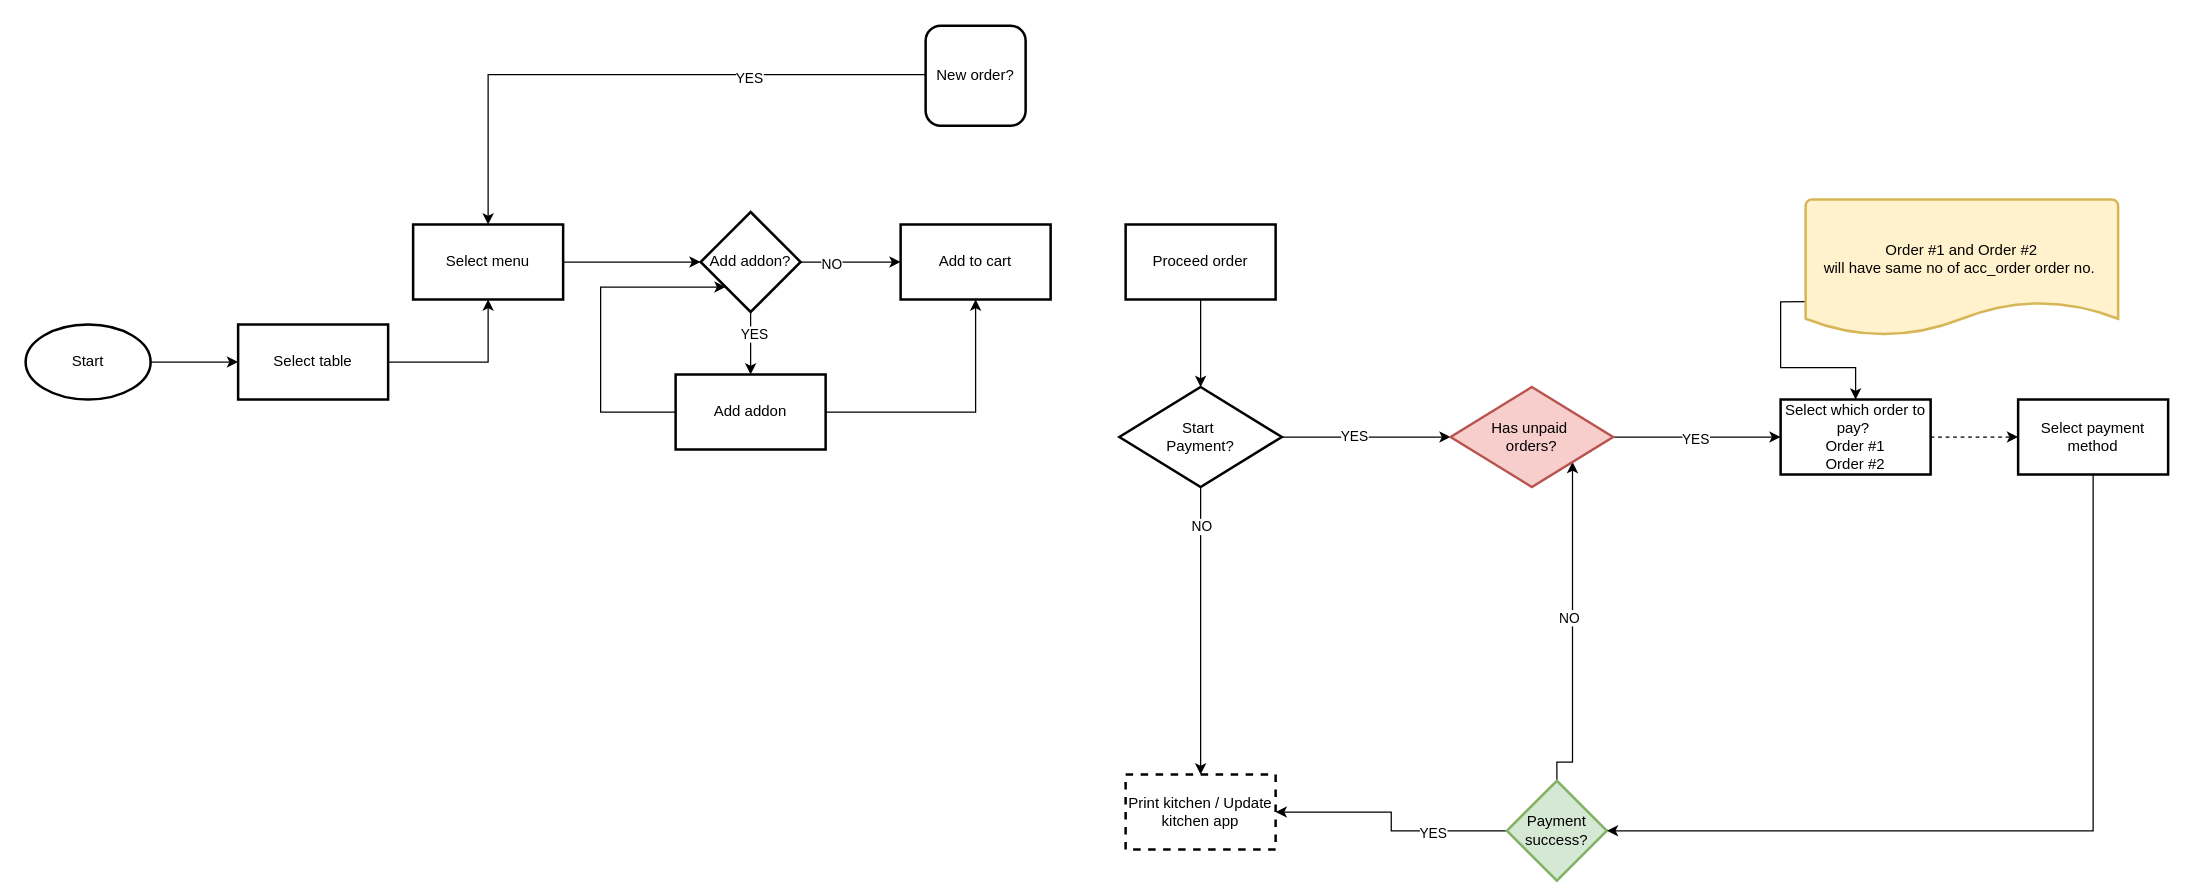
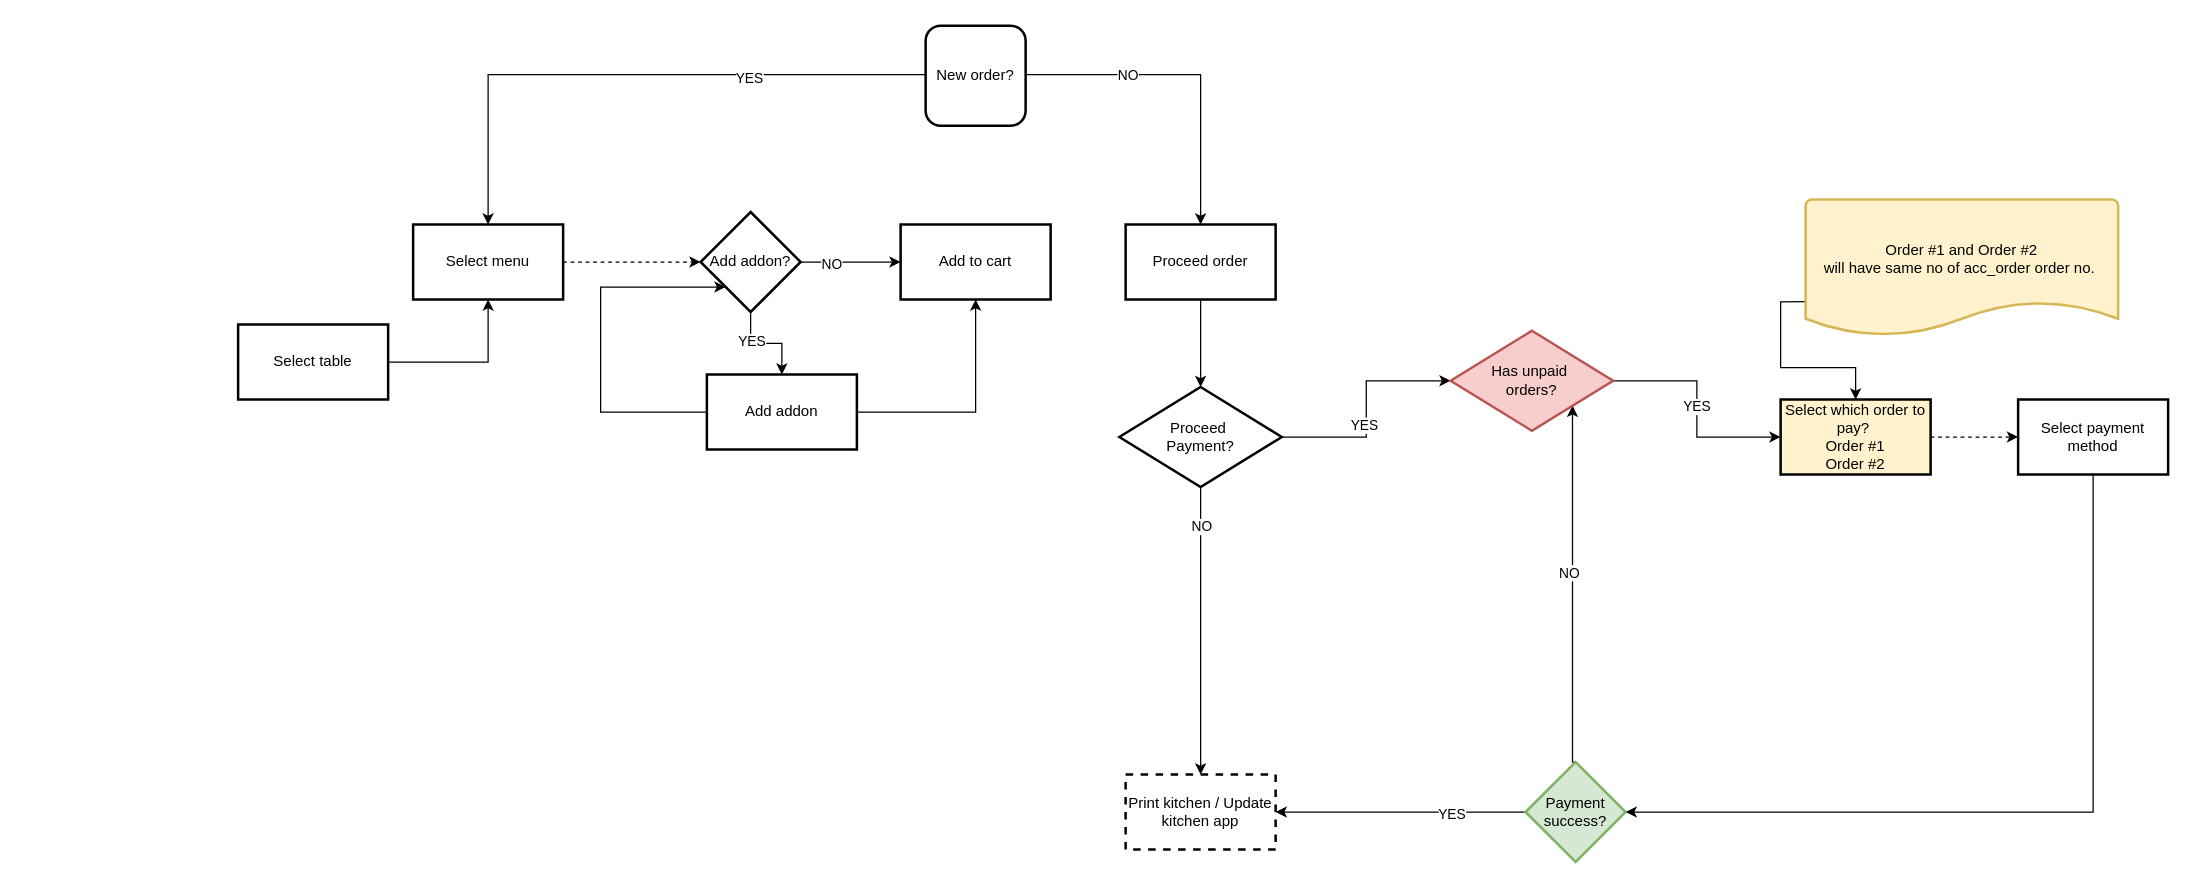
  <mxCell id="0" />
  <mxCell id="1" parent="0" />
- <mxCell id="2" value="" style="edgeStyle=orthogonalEdgeStyle;rounded=0;orthogonalLoop=1;jettySize=auto;html=1;" parent="1" source="3" target="5" edge="1"><mxGeometry relative="1" as="geometry" /></mxCell>
- <mxCell id="3" value="Start" style="strokeWidth=2;html=1;shape=mxgraph.flowchart.start_1;whiteSpace=wrap;" parent="1" vertex="1"><mxGeometry x="20" y="259" width="100" height="60" as="geometry" /></mxCell>
  <mxCell id="4" value="" style="edgeStyle=orthogonalEdgeStyle;rounded=0;orthogonalLoop=1;jettySize=auto;html=1;" parent="1" source="5" target="7" edge="1"><mxGeometry relative="1" as="geometry" /></mxCell>
  <mxCell id="5" value="Select table" style="whiteSpace=wrap;html=1;strokeWidth=2;" parent="1" vertex="1"><mxGeometry x="190" y="259" width="120" height="60" as="geometry" /></mxCell>
- <mxCell id="6" value="" style="edgeStyle=orthogonalEdgeStyle;rounded=0;orthogonalLoop=1;jettySize=auto;html=1;" parent="1" source="7" target="12" edge="1"><mxGeometry relative="1" as="geometry" /></mxCell>
+ <mxCell id="6" value="" style="edgeStyle=orthogonalEdgeStyle;rounded=0;orthogonalLoop=1;jettySize=auto;html=1;dashed=1;" parent="1" source="7" target="12" edge="1"><mxGeometry relative="1" as="geometry" /></mxCell>
  <mxCell id="7" value="Select menu" style="whiteSpace=wrap;html=1;strokeWidth=2;" parent="1" vertex="1"><mxGeometry x="330" y="179" width="120" height="60" as="geometry" /></mxCell>
  <mxCell id="8" value="" style="edgeStyle=orthogonalEdgeStyle;rounded=0;orthogonalLoop=1;jettySize=auto;html=1;" parent="1" source="12" target="15" edge="1"><mxGeometry relative="1" as="geometry" /></mxCell>
  <mxCell id="9" value="YES" style="edgeLabel;html=1;align=center;verticalAlign=middle;resizable=0;points=[];" parent="8" vertex="1" connectable="0"><mxGeometry x="-0.325" y="2" relative="1" as="geometry"><mxPoint as="offset" /></mxGeometry></mxCell>
  <mxCell id="10" value="" style="edgeStyle=orthogonalEdgeStyle;rounded=0;orthogonalLoop=1;jettySize=auto;html=1;" parent="1" source="12" target="16" edge="1"><mxGeometry relative="1" as="geometry" /></mxCell>
  <mxCell id="11" value="NO" style="edgeLabel;html=1;align=center;verticalAlign=middle;resizable=0;points=[];" parent="10" vertex="1" connectable="0"><mxGeometry x="-0.4" relative="1" as="geometry"><mxPoint y="1" as="offset" /></mxGeometry></mxCell>
  <mxCell id="12" value="Add addon?" style="rhombus;whiteSpace=wrap;html=1;strokeWidth=2;" parent="1" vertex="1"><mxGeometry x="560" y="169" width="80" height="80" as="geometry" /></mxCell>
  <mxCell id="13" style="edgeStyle=orthogonalEdgeStyle;rounded=0;orthogonalLoop=1;jettySize=auto;html=1;exitX=0;exitY=0.5;exitDx=0;exitDy=0;entryX=0;entryY=1;entryDx=0;entryDy=0;" parent="1" source="15" target="12" edge="1"><mxGeometry relative="1" as="geometry"><Array as="points"><mxPoint x="480" y="329" /><mxPoint x="480" y="229" /></Array></mxGeometry></mxCell>
  <mxCell id="14" style="edgeStyle=orthogonalEdgeStyle;rounded=0;orthogonalLoop=1;jettySize=auto;html=1;exitX=1;exitY=0.5;exitDx=0;exitDy=0;entryX=0.5;entryY=1;entryDx=0;entryDy=0;" parent="1" source="15" target="16" edge="1"><mxGeometry relative="1" as="geometry" /></mxCell>
- <mxCell id="15" value="Add addon" style="whiteSpace=wrap;html=1;strokeWidth=2;" parent="1" vertex="1"><mxGeometry x="540" y="299" width="120" height="60" as="geometry" /></mxCell>
+ <mxCell id="15" value="Add addon" style="whiteSpace=wrap;html=1;strokeWidth=2;" parent="1" vertex="1"><mxGeometry x="565" y="299" width="120" height="60" as="geometry" /></mxCell>
  <mxCell id="16" value="Add to cart" style="whiteSpace=wrap;html=1;strokeWidth=2;" parent="1" vertex="1"><mxGeometry x="720" y="179" width="120" height="60" as="geometry" /></mxCell>
  <mxCell id="17" value="" style="edgeStyle=orthogonalEdgeStyle;rounded=0;orthogonalLoop=1;jettySize=auto;html=1;" parent="1" source="18" target="29" edge="1"><mxGeometry relative="1" as="geometry" /></mxCell>
  <mxCell id="18" value="Proceed order" style="whiteSpace=wrap;html=1;strokeWidth=2;" parent="1" vertex="1"><mxGeometry x="900" y="179" width="120" height="60" as="geometry" /></mxCell>
  <mxCell id="19" style="edgeStyle=orthogonalEdgeStyle;rounded=0;orthogonalLoop=1;jettySize=auto;html=1;exitX=0;exitY=0.5;exitDx=0;exitDy=0;entryX=0.5;entryY=0;entryDx=0;entryDy=0;" parent="1" source="23" target="7" edge="1"><mxGeometry relative="1" as="geometry"><Array as="points"><mxPoint x="740" y="59" /><mxPoint x="390" y="59" /></Array></mxGeometry></mxCell>
  <mxCell id="20" value="YES" style="edgeLabel;html=1;align=center;verticalAlign=middle;resizable=0;points=[];" parent="19" vertex="1" connectable="0"><mxGeometry x="-0.391" y="2" relative="1" as="geometry"><mxPoint as="offset" /></mxGeometry></mxCell>
+ <mxCell id="21" style="edgeStyle=orthogonalEdgeStyle;rounded=0;orthogonalLoop=1;jettySize=auto;html=1;exitX=1;exitY=0.5;exitDx=0;exitDy=0;entryX=0.5;entryY=0;entryDx=0;entryDy=0;" parent="1" source="23" target="18" edge="1"><mxGeometry relative="1" as="geometry"><Array as="points"><mxPoint x="820" y="59" /><mxPoint x="960" y="59" /></Array></mxGeometry></mxCell>
+ <mxCell id="22" value="NO" style="edgeLabel;html=1;align=center;verticalAlign=middle;resizable=0;points=[];" parent="21" vertex="1" connectable="0"><mxGeometry x="-0.749" y="1" relative="1" as="geometry"><mxPoint x="49" y="1" as="offset" /></mxGeometry></mxCell>
  <mxCell id="23" value="New order?" style="whiteSpace=wrap;html=1;strokeWidth=2;rounded=1;" parent="1" vertex="1"><mxGeometry x="740" y="20" width="80" height="80" as="geometry" /></mxCell>
  <mxCell id="24" value="Print kitchen / Update kitchen app" style="whiteSpace=wrap;html=1;strokeWidth=2;dashed=1;" parent="1" vertex="1"><mxGeometry x="900" y="619" width="120" height="60" as="geometry" /></mxCell>
  <mxCell id="25" style="edgeStyle=orthogonalEdgeStyle;rounded=0;orthogonalLoop=1;jettySize=auto;html=1;exitX=0.5;exitY=1;exitDx=0;exitDy=0;entryX=0.5;entryY=0;entryDx=0;entryDy=0;" parent="1" source="29" target="24" edge="1"><mxGeometry relative="1" as="geometry" /></mxCell>
  <mxCell id="26" value="NO" style="edgeLabel;html=1;align=center;verticalAlign=middle;resizable=0;points=[];" parent="25" vertex="1" connectable="0"><mxGeometry x="0.371" y="2" relative="1" as="geometry"><mxPoint x="-2" y="-127" as="offset" /></mxGeometry></mxCell>
  <mxCell id="27" value="" style="edgeStyle=orthogonalEdgeStyle;rounded=0;orthogonalLoop=1;jettySize=auto;html=1;" edge="1" parent="1" source="29" target="43"><mxGeometry relative="1" as="geometry" /></mxCell>
  <mxCell id="28" value="YES" style="edgeLabel;html=1;align=center;verticalAlign=middle;resizable=0;points=[];" vertex="1" connectable="0" parent="27"><mxGeometry x="-0.141" y="1" relative="1" as="geometry"><mxPoint x="-1" as="offset" /></mxGeometry></mxCell>
- <mxCell id="29" value="Start&amp;nbsp;&lt;br&gt;Payment?" style="rhombus;whiteSpace=wrap;html=1;strokeWidth=2;" parent="1" vertex="1"><mxGeometry x="895" y="309" width="130" height="80" as="geometry" /></mxCell>
+ <mxCell id="29" value="Proceed&amp;nbsp;&lt;br&gt;Payment?" style="rhombus;whiteSpace=wrap;html=1;strokeWidth=2;" parent="1" vertex="1"><mxGeometry x="895" y="309" width="130" height="80" as="geometry" /></mxCell>
  <mxCell id="30" value="" style="edgeStyle=orthogonalEdgeStyle;rounded=0;orthogonalLoop=1;jettySize=auto;html=1;dashed=1;" parent="1" source="31" target="38" edge="1"><mxGeometry relative="1" as="geometry" /></mxCell>
- <mxCell id="31" value="Select which order to pay?&amp;nbsp;&lt;br&gt;Order #1&lt;br&gt;Order #2&lt;br&gt;" style="whiteSpace=wrap;html=1;strokeWidth=2;" parent="1" vertex="1"><mxGeometry x="1424" y="319" width="120" height="60" as="geometry" /></mxCell>
+ <mxCell id="31" value="Select which order to pay?&amp;nbsp;&lt;br&gt;Order #1&lt;br&gt;Order #2&lt;br&gt;" style="whiteSpace=wrap;html=1;strokeWidth=2;fillColor=#fff2cc;" parent="1" vertex="1"><mxGeometry x="1424" y="319" width="120" height="60" as="geometry" /></mxCell>
  <mxCell id="32" style="edgeStyle=orthogonalEdgeStyle;rounded=0;orthogonalLoop=1;jettySize=auto;html=1;exitX=0;exitY=0.5;exitDx=0;exitDy=0;entryX=1;entryY=0.5;entryDx=0;entryDy=0;" parent="1" source="36" target="24" edge="1"><mxGeometry relative="1" as="geometry" /></mxCell>
  <mxCell id="33" value="YES" style="edgeLabel;html=1;align=center;verticalAlign=middle;resizable=0;points=[];" parent="32" vertex="1" connectable="0"><mxGeometry x="-0.399" y="1" relative="1" as="geometry"><mxPoint as="offset" /></mxGeometry></mxCell>
  <mxCell id="34" style="edgeStyle=orthogonalEdgeStyle;rounded=0;orthogonalLoop=1;jettySize=auto;html=1;exitX=0.5;exitY=0;exitDx=0;exitDy=0;entryX=1;entryY=1;entryDx=0;entryDy=0;" edge="1" parent="1" source="36" target="43"><mxGeometry relative="1" as="geometry"><Array as="points"><mxPoint x="1258" y="609" /></Array></mxGeometry></mxCell>
  <mxCell id="35" value="NO" style="edgeLabel;html=1;align=center;verticalAlign=middle;resizable=0;points=[];" vertex="1" connectable="0" parent="34"><mxGeometry x="0.068" y="3" relative="1" as="geometry"><mxPoint as="offset" /></mxGeometry></mxCell>
- <mxCell id="36" value="Payment&lt;br&gt;success?" style="rhombus;whiteSpace=wrap;html=1;strokeWidth=2;fillColor=#d5e8d4;strokeColor=#82b366;" parent="1" vertex="1"><mxGeometry x="1205" y="624" width="80" height="80" as="geometry" /></mxCell>
+ <mxCell id="36" value="Payment&lt;br&gt;success?" style="rhombus;whiteSpace=wrap;html=1;strokeWidth=2;fillColor=#d5e8d4;strokeColor=#82b366;" parent="1" vertex="1"><mxGeometry x="1220" y="609" width="80" height="80" as="geometry" /></mxCell>
  <mxCell id="37" style="edgeStyle=orthogonalEdgeStyle;rounded=0;orthogonalLoop=1;jettySize=auto;html=1;exitX=0.5;exitY=1;exitDx=0;exitDy=0;entryX=1;entryY=0.5;entryDx=0;entryDy=0;" parent="1" source="38" target="36" edge="1"><mxGeometry relative="1" as="geometry" /></mxCell>
  <mxCell id="38" value="Select payment method" style="whiteSpace=wrap;html=1;strokeWidth=2;" parent="1" vertex="1"><mxGeometry x="1614" y="319" width="120" height="60" as="geometry" /></mxCell>
  <mxCell id="39" style="edgeStyle=orthogonalEdgeStyle;rounded=0;orthogonalLoop=1;jettySize=auto;html=1;exitX=0;exitY=0.75;exitDx=0;exitDy=0;exitPerimeter=0;" parent="1" source="40" target="31" edge="1"><mxGeometry relative="1" as="geometry" /></mxCell>
  <mxCell id="40" value="Order #1 and Order #2&lt;br&gt;will have same no of acc_order order no.&amp;nbsp;&lt;br&gt;&lt;br&gt;" style="strokeWidth=2;html=1;shape=mxgraph.flowchart.document2;whiteSpace=wrap;size=0.25;fillColor=#fff2cc;strokeColor=#d6b656;" parent="1" vertex="1"><mxGeometry x="1444" y="159" width="250" height="109" as="geometry" /></mxCell>
  <mxCell id="41" style="edgeStyle=orthogonalEdgeStyle;rounded=0;orthogonalLoop=1;jettySize=auto;html=1;exitX=1;exitY=0.5;exitDx=0;exitDy=0;entryX=0;entryY=0.5;entryDx=0;entryDy=0;" edge="1" parent="1" source="43" target="31"><mxGeometry relative="1" as="geometry" /></mxCell>
  <mxCell id="42" value="YES" style="edgeLabel;html=1;align=center;verticalAlign=middle;resizable=0;points=[];" vertex="1" connectable="0" parent="41"><mxGeometry x="-0.03" y="-1" relative="1" as="geometry"><mxPoint as="offset" /></mxGeometry></mxCell>
- <mxCell id="43" value="Has unpaid&amp;nbsp;&lt;br&gt;orders?" style="rhombus;whiteSpace=wrap;html=1;strokeWidth=2;fillColor=#f8cecc;strokeColor=#b85450;" vertex="1" parent="1"><mxGeometry x="1160" y="309" width="130" height="80" as="geometry" /></mxCell>
+ <mxCell id="43" value="Has unpaid&amp;nbsp;&lt;br&gt;orders?" style="rhombus;whiteSpace=wrap;html=1;strokeWidth=2;fillColor=#f8cecc;strokeColor=#b85450;" vertex="1" parent="1"><mxGeometry x="1160" y="264" width="130" height="80" as="geometry" /></mxCell>
